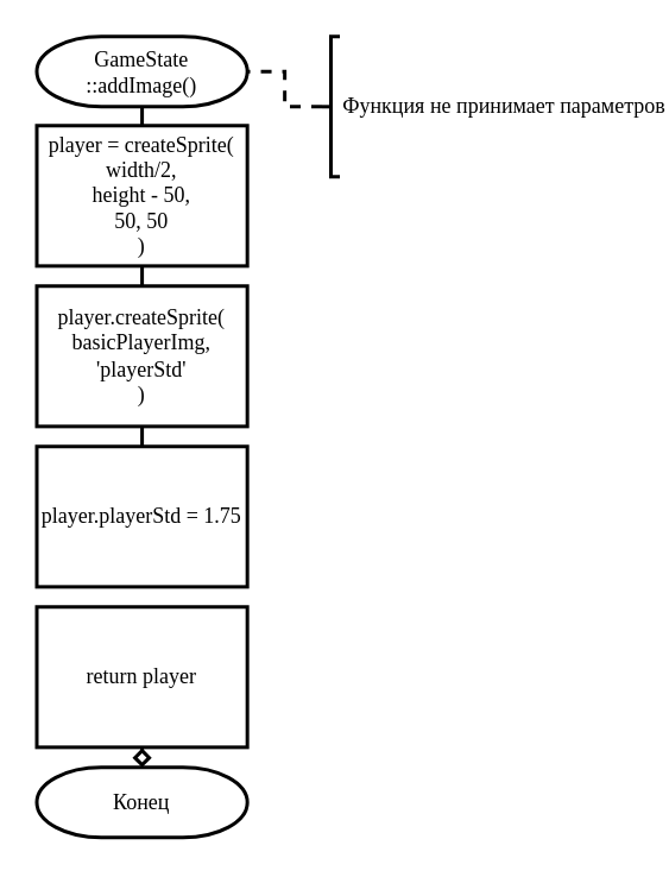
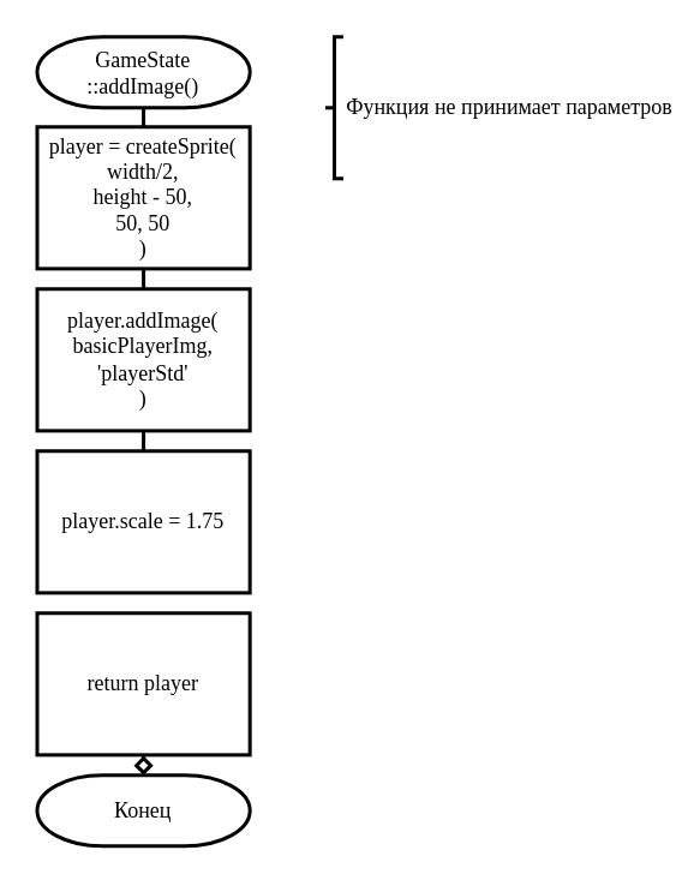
  <mxCell id="0" />
  <mxCell id="1" parent="0" />
  <mxCell id="2" style="edgeStyle=orthogonalEdgeStyle;rounded=0;orthogonalLoop=1;jettySize=auto;html=1;exitX=0.5;exitY=1;exitDx=0;exitDy=0;exitPerimeter=0;entryX=0.5;entryY=0;entryDx=0;entryDy=0;endArrow=none;endFill=0;strokeWidth=2;" edge="1" parent="1" source="3" target="5"><mxGeometry relative="1" as="geometry" /></mxCell>
  <mxCell id="3" value="GameState&lt;br&gt;::addImage()" style="strokeWidth=2;html=1;shape=mxgraph.flowchart.terminator;whiteSpace=wrap;fontFamily=Times New Roman;" vertex="1" parent="1"><mxGeometry x="20" y="20" width="118.11" height="39.37" as="geometry" /></mxCell>
  <mxCell id="4" style="edgeStyle=orthogonalEdgeStyle;rounded=0;orthogonalLoop=1;jettySize=auto;html=1;exitX=0.5;exitY=1;exitDx=0;exitDy=0;entryX=0.5;entryY=0;entryDx=0;entryDy=0;endArrow=none;endFill=0;strokeWidth=2;" edge="1" parent="1" source="5" target="7"><mxGeometry relative="1" as="geometry" /></mxCell>
  <mxCell id="5" value="player = createSprite(&lt;br&gt;width/2,&lt;br&gt;height - 50,&lt;br&gt;50, 50&lt;br&gt;)" style="rounded=0;whiteSpace=wrap;html=1;absoluteArcSize=1;arcSize=14;strokeWidth=2;fontFamily=Times New Roman;" vertex="1" parent="1"><mxGeometry x="20" y="70" width="118.11" height="78.74" as="geometry" /></mxCell>
  <mxCell id="6" style="edgeStyle=orthogonalEdgeStyle;rounded=0;orthogonalLoop=1;jettySize=auto;html=1;exitX=0.5;exitY=1;exitDx=0;exitDy=0;entryX=0.5;entryY=0;entryDx=0;entryDy=0;endArrow=none;endFill=0;strokeWidth=2;" edge="1" parent="1" source="7" target="8"><mxGeometry relative="1" as="geometry" /></mxCell>
- <mxCell id="7" value="player.createSprite(&lt;br&gt;basicPlayerImg,&lt;br&gt;'playerStd'&lt;br&gt;)" style="rounded=0;whiteSpace=wrap;html=1;absoluteArcSize=1;arcSize=14;strokeWidth=2;fontFamily=Times New Roman;" vertex="1" parent="1"><mxGeometry x="20" y="160" width="118.11" height="78.74" as="geometry" /></mxCell>
- <mxCell id="8" value="player.playerStd = 1.75" style="rounded=0;whiteSpace=wrap;html=1;absoluteArcSize=1;arcSize=14;strokeWidth=2;fontFamily=Times New Roman;" vertex="1" parent="1"><mxGeometry x="20" y="250" width="118.11" height="78.74" as="geometry" /></mxCell>
+ <mxCell id="7" value="player.addImage(&lt;br&gt;basicPlayerImg,&lt;br&gt;'playerStd'&lt;br&gt;)" style="rounded=0;whiteSpace=wrap;html=1;absoluteArcSize=1;arcSize=14;strokeWidth=2;fontFamily=Times New Roman;" vertex="1" parent="1"><mxGeometry x="20" y="160" width="118.11" height="78.74" as="geometry" /></mxCell>
+ <mxCell id="8" value="player.scale = 1.75" style="rounded=0;whiteSpace=wrap;html=1;absoluteArcSize=1;arcSize=14;strokeWidth=2;fontFamily=Times New Roman;" vertex="1" parent="1"><mxGeometry x="20" y="250" width="118.11" height="78.74" as="geometry" /></mxCell>
  <mxCell id="9" style="edgeStyle=orthogonalEdgeStyle;rounded=0;orthogonalLoop=1;jettySize=auto;html=1;exitX=0.5;exitY=1;exitDx=0;exitDy=0;entryX=0.5;entryY=0;entryDx=0;entryDy=0;entryPerimeter=0;endArrow=diamond;endFill=0;strokeWidth=2;" edge="1" parent="1" source="10" target="11"><mxGeometry relative="1" as="geometry" /></mxCell>
  <mxCell id="10" value="return player" style="rounded=0;whiteSpace=wrap;html=1;absoluteArcSize=1;arcSize=14;strokeWidth=2;fontFamily=Times New Roman;" vertex="1" parent="1"><mxGeometry x="20" y="340" width="118.11" height="78.74" as="geometry" /></mxCell>
  <mxCell id="11" value="Конец" style="strokeWidth=2;html=1;shape=mxgraph.flowchart.terminator;whiteSpace=wrap;fontFamily=Times New Roman;" vertex="1" parent="1"><mxGeometry x="20" y="430" width="118.11" height="39.37" as="geometry" /></mxCell>
- <mxCell id="12" style="edgeStyle=orthogonalEdgeStyle;rounded=0;orthogonalLoop=1;jettySize=auto;html=1;exitX=0;exitY=0.5;exitDx=0;exitDy=0;exitPerimeter=0;entryX=1;entryY=0.5;entryDx=0;entryDy=0;entryPerimeter=0;endArrow=none;endFill=0;strokeWidth=2;dashed=1;" edge="1" parent="1" source="13" target="3"><mxGeometry relative="1" as="geometry" /></mxCell>
  <mxCell id="13" value="Функция не принимает параметров" style="strokeWidth=2;html=1;shape=mxgraph.flowchart.annotation_2;align=left;labelPosition=right;pointerEvents=1;rounded=0;fontFamily=Times New Roman;" vertex="1" parent="1"><mxGeometry x="180" y="20" width="10" height="78.74" as="geometry" /></mxCell>
